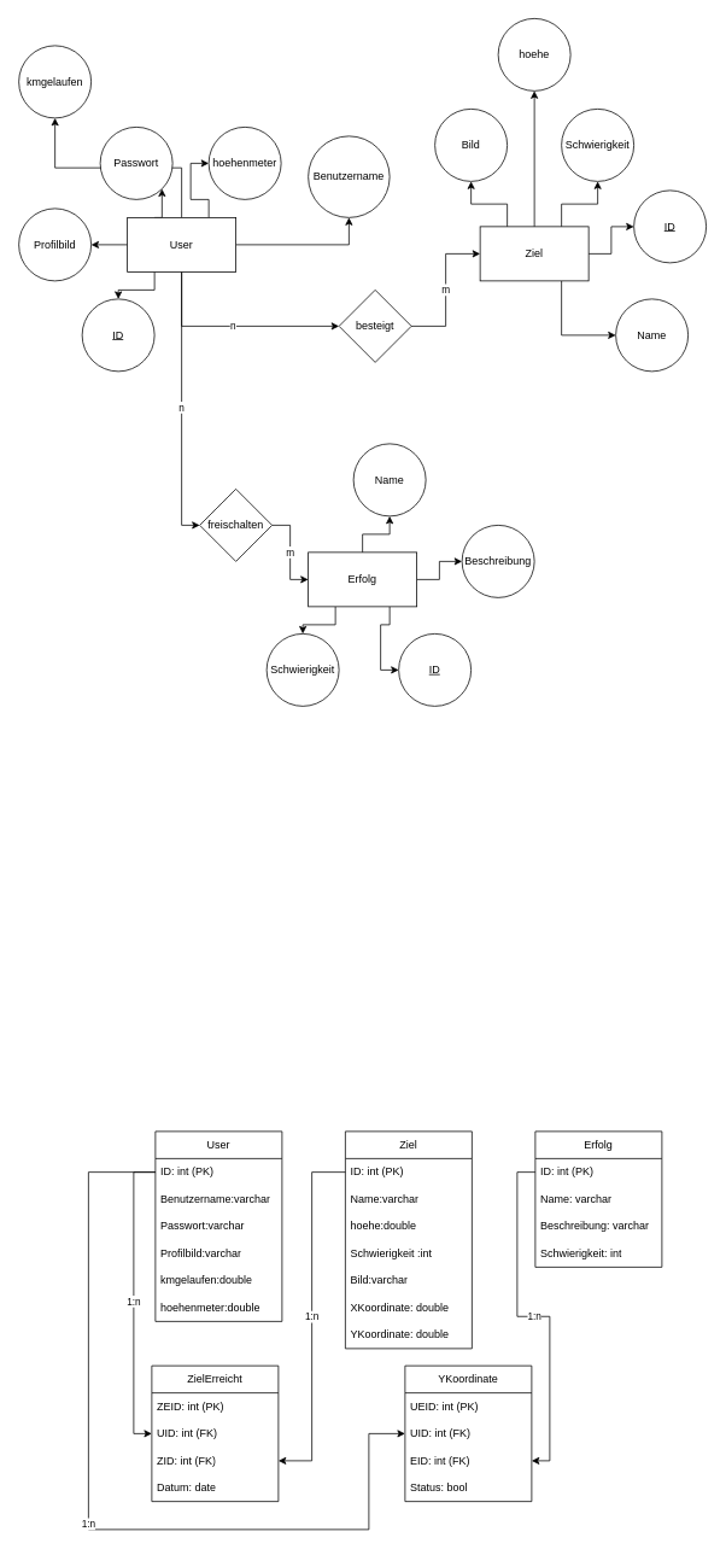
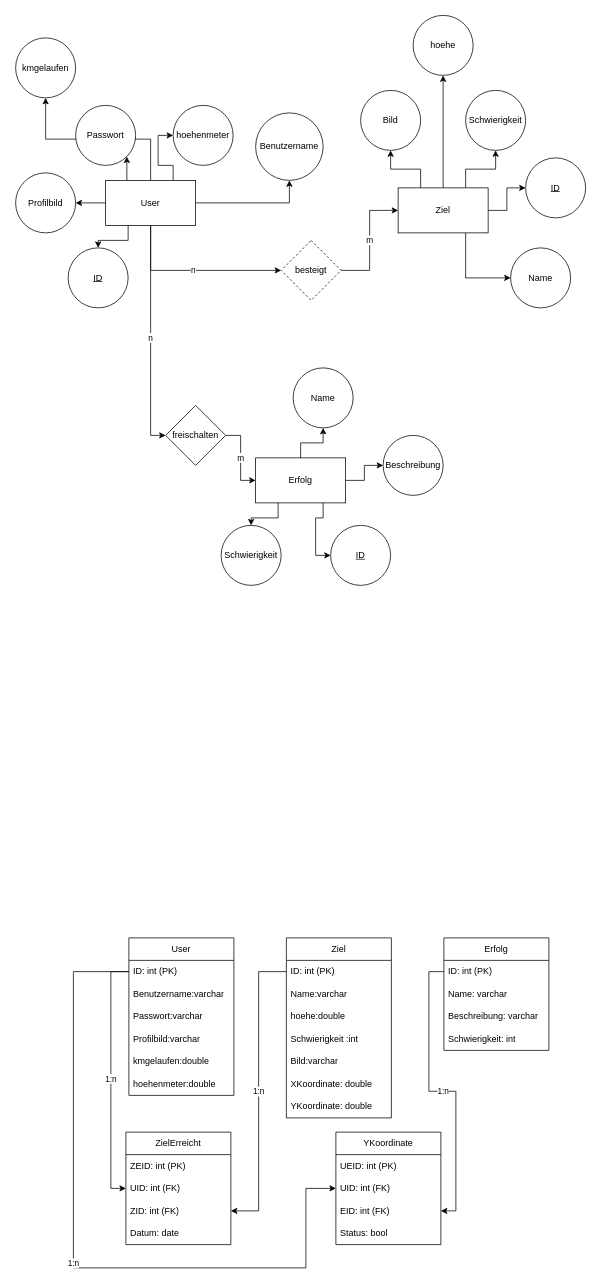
  <mxCell id="0" />
  <mxCell id="1" parent="0" />
  <mxCell id="2" style="edgeStyle=orthogonalEdgeStyle;rounded=0;orthogonalLoop=1;jettySize=auto;html=1;exitX=0.5;exitY=0;exitDx=0;exitDy=0;entryX=0.5;entryY=1;entryDx=0;entryDy=0;" parent="1" source="10" target="15" edge="1"><mxGeometry relative="1" as="geometry" /></mxCell>
  <mxCell id="3" style="edgeStyle=orthogonalEdgeStyle;rounded=0;orthogonalLoop=1;jettySize=auto;html=1;exitX=0.75;exitY=0;exitDx=0;exitDy=0;entryX=0;entryY=0.5;entryDx=0;entryDy=0;" parent="1" source="10" target="16" edge="1"><mxGeometry relative="1" as="geometry" /></mxCell>
  <mxCell id="4" style="edgeStyle=orthogonalEdgeStyle;rounded=0;orthogonalLoop=1;jettySize=auto;html=1;exitX=1;exitY=0.5;exitDx=0;exitDy=0;entryX=0.5;entryY=1;entryDx=0;entryDy=0;" parent="1" source="10" target="12" edge="1"><mxGeometry relative="1" as="geometry" /></mxCell>
  <mxCell id="5" style="edgeStyle=orthogonalEdgeStyle;rounded=0;orthogonalLoop=1;jettySize=auto;html=1;exitX=0.25;exitY=0;exitDx=0;exitDy=0;entryX=1;entryY=1;entryDx=0;entryDy=0;" parent="1" source="10" target="13" edge="1"><mxGeometry relative="1" as="geometry" /></mxCell>
  <mxCell id="6" style="edgeStyle=orthogonalEdgeStyle;rounded=0;orthogonalLoop=1;jettySize=auto;html=1;exitX=0;exitY=0.5;exitDx=0;exitDy=0;entryX=1;entryY=0.5;entryDx=0;entryDy=0;" parent="1" source="10" target="14" edge="1"><mxGeometry relative="1" as="geometry" /></mxCell>
  <mxCell id="7" style="edgeStyle=orthogonalEdgeStyle;rounded=0;orthogonalLoop=1;jettySize=auto;html=1;exitX=0.25;exitY=1;exitDx=0;exitDy=0;entryX=0.5;entryY=0;entryDx=0;entryDy=0;" parent="1" source="10" target="11" edge="1"><mxGeometry relative="1" as="geometry" /></mxCell>
  <mxCell id="8" value="n" style="edgeStyle=orthogonalEdgeStyle;rounded=0;orthogonalLoop=1;jettySize=auto;html=1;exitX=0.5;exitY=1;exitDx=0;exitDy=0;entryX=0;entryY=0.5;entryDx=0;entryDy=0;" parent="1" source="10" target="37" edge="1"><mxGeometry relative="1" as="geometry" /></mxCell>
  <mxCell id="9" value="n" style="edgeStyle=orthogonalEdgeStyle;rounded=0;orthogonalLoop=1;jettySize=auto;html=1;exitX=0.5;exitY=1;exitDx=0;exitDy=0;entryX=0;entryY=0.5;entryDx=0;entryDy=0;" parent="1" source="10" target="39" edge="1"><mxGeometry relative="1" as="geometry" /></mxCell>
  <mxCell id="10" value="User" style="rounded=0;whiteSpace=wrap;html=1;" parent="1" vertex="1"><mxGeometry x="140" y="240" width="120" height="60" as="geometry" /></mxCell>
  <mxCell id="11" value="&lt;u&gt;ID&lt;/u&gt;" style="ellipse;whiteSpace=wrap;html=1;aspect=fixed;" parent="1" vertex="1"><mxGeometry x="90" y="330" width="80" height="80" as="geometry" /></mxCell>
  <mxCell id="12" value="Benutzername" style="ellipse;whiteSpace=wrap;html=1;aspect=fixed;" parent="1" vertex="1"><mxGeometry x="340" y="150" width="90" height="90" as="geometry" /></mxCell>
- <mxCell id="13" value="Passwort" style="ellipse;whiteSpace=wrap;html=1;aspect=fixed;" parent="1" vertex="1"><mxGeometry x="110" y="140" width="80" height="80" as="geometry" /></mxCell>
+ <mxCell id="13" value="Passwort" style="ellipse;whiteSpace=wrap;html=1;aspect=fixed;" parent="1" vertex="1"><mxGeometry x="100" y="140" width="80" height="80" as="geometry" /></mxCell>
  <mxCell id="14" value="Profilbild" style="ellipse;whiteSpace=wrap;html=1;aspect=fixed;" parent="1" vertex="1"><mxGeometry x="20" y="230" width="80" height="80" as="geometry" /></mxCell>
  <mxCell id="15" value="kmgelaufen" style="ellipse;whiteSpace=wrap;html=1;aspect=fixed;" parent="1" vertex="1"><mxGeometry x="20" y="50" width="80" height="80" as="geometry" /></mxCell>
  <mxCell id="16" value="hoehenmeter" style="ellipse;whiteSpace=wrap;html=1;aspect=fixed;" parent="1" vertex="1"><mxGeometry x="230" y="140" width="80" height="80" as="geometry" /></mxCell>
  <mxCell id="17" style="edgeStyle=orthogonalEdgeStyle;rounded=0;orthogonalLoop=1;jettySize=auto;html=1;exitX=0.5;exitY=0;exitDx=0;exitDy=0;entryX=0.5;entryY=1;entryDx=0;entryDy=0;" parent="1" source="22" target="25" edge="1"><mxGeometry relative="1" as="geometry" /></mxCell>
  <mxCell id="18" style="edgeStyle=orthogonalEdgeStyle;rounded=0;orthogonalLoop=1;jettySize=auto;html=1;exitX=0.25;exitY=0;exitDx=0;exitDy=0;entryX=0.5;entryY=1;entryDx=0;entryDy=0;" parent="1" source="22" target="26" edge="1"><mxGeometry relative="1" as="geometry" /></mxCell>
  <mxCell id="19" style="edgeStyle=orthogonalEdgeStyle;rounded=0;orthogonalLoop=1;jettySize=auto;html=1;exitX=0.75;exitY=0;exitDx=0;exitDy=0;entryX=0.5;entryY=1;entryDx=0;entryDy=0;" parent="1" source="22" target="27" edge="1"><mxGeometry relative="1" as="geometry" /></mxCell>
  <mxCell id="20" style="edgeStyle=orthogonalEdgeStyle;rounded=0;orthogonalLoop=1;jettySize=auto;html=1;exitX=1;exitY=0.5;exitDx=0;exitDy=0;entryX=0;entryY=0.5;entryDx=0;entryDy=0;" parent="1" source="22" target="23" edge="1"><mxGeometry relative="1" as="geometry" /></mxCell>
  <mxCell id="21" style="edgeStyle=orthogonalEdgeStyle;rounded=0;orthogonalLoop=1;jettySize=auto;html=1;exitX=0.75;exitY=1;exitDx=0;exitDy=0;entryX=0;entryY=0.5;entryDx=0;entryDy=0;" parent="1" source="22" target="24" edge="1"><mxGeometry relative="1" as="geometry" /></mxCell>
  <mxCell id="22" value="Ziel" style="rounded=0;whiteSpace=wrap;html=1;" parent="1" vertex="1"><mxGeometry x="530" y="250" width="120" height="60" as="geometry" /></mxCell>
  <mxCell id="23" value="&lt;u&gt;ID&lt;/u&gt;" style="ellipse;whiteSpace=wrap;html=1;aspect=fixed;" parent="1" vertex="1"><mxGeometry x="700" y="210" width="80" height="80" as="geometry" /></mxCell>
  <mxCell id="24" value="Name" style="ellipse;whiteSpace=wrap;html=1;aspect=fixed;" parent="1" vertex="1"><mxGeometry x="680" y="330" width="80" height="80" as="geometry" /></mxCell>
  <mxCell id="25" value="hoehe" style="ellipse;whiteSpace=wrap;html=1;aspect=fixed;" parent="1" vertex="1"><mxGeometry x="550" y="20" width="80" height="80" as="geometry" /></mxCell>
  <mxCell id="26" value="Bild" style="ellipse;whiteSpace=wrap;html=1;aspect=fixed;" parent="1" vertex="1"><mxGeometry x="480" y="120" width="80" height="80" as="geometry" /></mxCell>
  <mxCell id="27" value="Schwierigkeit" style="ellipse;whiteSpace=wrap;html=1;aspect=fixed;" parent="1" vertex="1"><mxGeometry x="620" y="120" width="80" height="80" as="geometry" /></mxCell>
  <mxCell id="28" style="edgeStyle=orthogonalEdgeStyle;rounded=0;orthogonalLoop=1;jettySize=auto;html=1;exitX=0.5;exitY=0;exitDx=0;exitDy=0;entryX=0.5;entryY=1;entryDx=0;entryDy=0;" parent="1" source="32" target="34" edge="1"><mxGeometry relative="1" as="geometry" /></mxCell>
  <mxCell id="29" style="edgeStyle=orthogonalEdgeStyle;rounded=0;orthogonalLoop=1;jettySize=auto;html=1;exitX=1;exitY=0.5;exitDx=0;exitDy=0;entryX=0;entryY=0.5;entryDx=0;entryDy=0;" parent="1" source="32" target="35" edge="1"><mxGeometry relative="1" as="geometry" /></mxCell>
  <mxCell id="30" style="edgeStyle=orthogonalEdgeStyle;rounded=0;orthogonalLoop=1;jettySize=auto;html=1;exitX=0.75;exitY=1;exitDx=0;exitDy=0;entryX=0;entryY=0.5;entryDx=0;entryDy=0;" parent="1" source="32" target="33" edge="1"><mxGeometry relative="1" as="geometry" /></mxCell>
  <mxCell id="31" style="edgeStyle=orthogonalEdgeStyle;rounded=0;orthogonalLoop=1;jettySize=auto;html=1;exitX=0.25;exitY=1;exitDx=0;exitDy=0;entryX=0.5;entryY=0;entryDx=0;entryDy=0;" parent="1" source="32" target="74" edge="1"><mxGeometry relative="1" as="geometry" /></mxCell>
  <mxCell id="32" value="Erfolg" style="rounded=0;whiteSpace=wrap;html=1;" parent="1" vertex="1"><mxGeometry x="340" y="610" width="120" height="60" as="geometry" /></mxCell>
  <mxCell id="33" value="&lt;u&gt;ID&lt;/u&gt;" style="ellipse;whiteSpace=wrap;html=1;aspect=fixed;" parent="1" vertex="1"><mxGeometry x="440" y="700" width="80" height="80" as="geometry" /></mxCell>
  <mxCell id="34" value="Name" style="ellipse;whiteSpace=wrap;html=1;aspect=fixed;" parent="1" vertex="1"><mxGeometry x="390" y="490" width="80" height="80" as="geometry" /></mxCell>
  <mxCell id="35" value="Beschreibung" style="ellipse;whiteSpace=wrap;html=1;aspect=fixed;" parent="1" vertex="1"><mxGeometry x="510" y="580" width="80" height="80" as="geometry" /></mxCell>
  <mxCell id="36" value="m" style="edgeStyle=orthogonalEdgeStyle;rounded=0;orthogonalLoop=1;jettySize=auto;html=1;exitX=1;exitY=0.5;exitDx=0;exitDy=0;entryX=0;entryY=0.5;entryDx=0;entryDy=0;" parent="1" source="37" target="22" edge="1"><mxGeometry relative="1" as="geometry" /></mxCell>
- <mxCell id="37" value="besteigt" style="rhombus;whiteSpace=wrap;html=1;" parent="1" vertex="1"><mxGeometry x="374" y="320" width="80" height="80" as="geometry" /></mxCell>
+ <mxCell id="37" value="besteigt" style="rhombus;whiteSpace=wrap;html=1;dashed=1;" parent="1" vertex="1"><mxGeometry x="374" y="320" width="80" height="80" as="geometry" /></mxCell>
  <mxCell id="38" value="m" style="edgeStyle=orthogonalEdgeStyle;rounded=0;orthogonalLoop=1;jettySize=auto;html=1;exitX=1;exitY=0.5;exitDx=0;exitDy=0;entryX=0;entryY=0.5;entryDx=0;entryDy=0;" parent="1" source="39" target="32" edge="1"><mxGeometry relative="1" as="geometry" /></mxCell>
  <mxCell id="39" value="freischalten" style="rhombus;whiteSpace=wrap;html=1;" parent="1" vertex="1"><mxGeometry x="220" y="540" width="80" height="80" as="geometry" /></mxCell>
  <mxCell id="40" value="User" style="swimlane;fontStyle=0;childLayout=stackLayout;horizontal=1;startSize=30;horizontalStack=0;resizeParent=1;resizeParentMax=0;resizeLast=0;collapsible=1;marginBottom=0;whiteSpace=wrap;html=1;" parent="1" vertex="1"><mxGeometry x="171" y="1250" width="140" height="210" as="geometry" /></mxCell>
  <mxCell id="41" value="ID: int (PK)" style="text;strokeColor=none;fillColor=none;align=left;verticalAlign=middle;spacingLeft=4;spacingRight=4;overflow=hidden;points=[[0,0.5],[1,0.5]];portConstraint=eastwest;rotatable=0;whiteSpace=wrap;html=1;" parent="40" vertex="1"><mxGeometry y="30" width="140" height="30" as="geometry" /></mxCell>
  <mxCell id="42" value="Benutzername:varchar" style="text;strokeColor=none;fillColor=none;align=left;verticalAlign=middle;spacingLeft=4;spacingRight=4;overflow=hidden;points=[[0,0.5],[1,0.5]];portConstraint=eastwest;rotatable=0;whiteSpace=wrap;html=1;" parent="40" vertex="1"><mxGeometry y="60" width="140" height="30" as="geometry" /></mxCell>
  <mxCell id="43" value="Passwort:varchar" style="text;strokeColor=none;fillColor=none;align=left;verticalAlign=middle;spacingLeft=4;spacingRight=4;overflow=hidden;points=[[0,0.5],[1,0.5]];portConstraint=eastwest;rotatable=0;whiteSpace=wrap;html=1;" parent="40" vertex="1"><mxGeometry y="90" width="140" height="30" as="geometry" /></mxCell>
  <mxCell id="44" value="Profilbild:varchar" style="text;strokeColor=none;fillColor=none;align=left;verticalAlign=middle;spacingLeft=4;spacingRight=4;overflow=hidden;points=[[0,0.5],[1,0.5]];portConstraint=eastwest;rotatable=0;whiteSpace=wrap;html=1;" parent="40" vertex="1"><mxGeometry y="120" width="140" height="30" as="geometry" /></mxCell>
  <mxCell id="45" value="kmgelaufen:double" style="text;strokeColor=none;fillColor=none;align=left;verticalAlign=middle;spacingLeft=4;spacingRight=4;overflow=hidden;points=[[0,0.5],[1,0.5]];portConstraint=eastwest;rotatable=0;whiteSpace=wrap;html=1;" parent="40" vertex="1"><mxGeometry y="150" width="140" height="30" as="geometry" /></mxCell>
  <mxCell id="46" value="hoehenmeter:double" style="text;strokeColor=none;fillColor=none;align=left;verticalAlign=middle;spacingLeft=4;spacingRight=4;overflow=hidden;points=[[0,0.5],[1,0.5]];portConstraint=eastwest;rotatable=0;whiteSpace=wrap;html=1;" parent="40" vertex="1"><mxGeometry y="180" width="140" height="30" as="geometry" /></mxCell>
  <mxCell id="47" value="Ziel" style="swimlane;fontStyle=0;childLayout=stackLayout;horizontal=1;startSize=30;horizontalStack=0;resizeParent=1;resizeParentMax=0;resizeLast=0;collapsible=1;marginBottom=0;whiteSpace=wrap;html=1;" parent="1" vertex="1"><mxGeometry x="381" y="1250" width="140" height="240" as="geometry" /></mxCell>
  <mxCell id="48" value="ID: int (PK)" style="text;strokeColor=none;fillColor=none;align=left;verticalAlign=middle;spacingLeft=4;spacingRight=4;overflow=hidden;points=[[0,0.5],[1,0.5]];portConstraint=eastwest;rotatable=0;whiteSpace=wrap;html=1;" parent="47" vertex="1"><mxGeometry y="30" width="140" height="30" as="geometry" /></mxCell>
  <mxCell id="49" value="Name:varchar" style="text;strokeColor=none;fillColor=none;align=left;verticalAlign=middle;spacingLeft=4;spacingRight=4;overflow=hidden;points=[[0,0.5],[1,0.5]];portConstraint=eastwest;rotatable=0;whiteSpace=wrap;html=1;" parent="47" vertex="1"><mxGeometry y="60" width="140" height="30" as="geometry" /></mxCell>
  <mxCell id="50" value="hoehe:double" style="text;strokeColor=none;fillColor=none;align=left;verticalAlign=middle;spacingLeft=4;spacingRight=4;overflow=hidden;points=[[0,0.5],[1,0.5]];portConstraint=eastwest;rotatable=0;whiteSpace=wrap;html=1;" parent="47" vertex="1"><mxGeometry y="90" width="140" height="30" as="geometry" /></mxCell>
  <mxCell id="51" value="Schwierigkeit :int" style="text;strokeColor=none;fillColor=none;align=left;verticalAlign=middle;spacingLeft=4;spacingRight=4;overflow=hidden;points=[[0,0.5],[1,0.5]];portConstraint=eastwest;rotatable=0;whiteSpace=wrap;html=1;" parent="47" vertex="1"><mxGeometry y="120" width="140" height="30" as="geometry" /></mxCell>
  <mxCell id="52" value="Bild:varchar" style="text;strokeColor=none;fillColor=none;align=left;verticalAlign=middle;spacingLeft=4;spacingRight=4;overflow=hidden;points=[[0,0.5],[1,0.5]];portConstraint=eastwest;rotatable=0;whiteSpace=wrap;html=1;" parent="47" vertex="1"><mxGeometry y="150" width="140" height="30" as="geometry" /></mxCell>
  <mxCell id="53" value="XKoordinate: double" style="text;strokeColor=none;fillColor=none;align=left;verticalAlign=middle;spacingLeft=4;spacingRight=4;overflow=hidden;points=[[0,0.5],[1,0.5]];portConstraint=eastwest;rotatable=0;whiteSpace=wrap;html=1;" vertex="1" parent="47"><mxGeometry y="180" width="140" height="30" as="geometry" /></mxCell>
  <mxCell id="54" value="YKoordinate: double" style="text;strokeColor=none;fillColor=none;align=left;verticalAlign=middle;spacingLeft=4;spacingRight=4;overflow=hidden;points=[[0,0.5],[1,0.5]];portConstraint=eastwest;rotatable=0;whiteSpace=wrap;html=1;" vertex="1" parent="47"><mxGeometry y="210" width="140" height="30" as="geometry" /></mxCell>
  <mxCell id="55" value="Erfolg" style="swimlane;fontStyle=0;childLayout=stackLayout;horizontal=1;startSize=30;horizontalStack=0;resizeParent=1;resizeParentMax=0;resizeLast=0;collapsible=1;marginBottom=0;whiteSpace=wrap;html=1;" parent="1" vertex="1"><mxGeometry x="591" y="1250" width="140" height="150" as="geometry" /></mxCell>
  <mxCell id="56" value="ID: int (PK)" style="text;strokeColor=none;fillColor=none;align=left;verticalAlign=middle;spacingLeft=4;spacingRight=4;overflow=hidden;points=[[0,0.5],[1,0.5]];portConstraint=eastwest;rotatable=0;whiteSpace=wrap;html=1;" parent="55" vertex="1"><mxGeometry y="30" width="140" height="30" as="geometry" /></mxCell>
  <mxCell id="57" value="Name: varchar" style="text;strokeColor=none;fillColor=none;align=left;verticalAlign=middle;spacingLeft=4;spacingRight=4;overflow=hidden;points=[[0,0.5],[1,0.5]];portConstraint=eastwest;rotatable=0;whiteSpace=wrap;html=1;" parent="55" vertex="1"><mxGeometry y="60" width="140" height="30" as="geometry" /></mxCell>
  <mxCell id="58" value="Beschreibung: varchar" style="text;strokeColor=none;fillColor=none;align=left;verticalAlign=middle;spacingLeft=4;spacingRight=4;overflow=hidden;points=[[0,0.5],[1,0.5]];portConstraint=eastwest;rotatable=0;whiteSpace=wrap;html=1;" parent="55" vertex="1"><mxGeometry y="90" width="140" height="30" as="geometry" /></mxCell>
  <mxCell id="59" value="Schwierigkeit: int" style="text;strokeColor=none;fillColor=none;align=left;verticalAlign=middle;spacingLeft=4;spacingRight=4;overflow=hidden;points=[[0,0.5],[1,0.5]];portConstraint=eastwest;rotatable=0;whiteSpace=wrap;html=1;" parent="55" vertex="1"><mxGeometry y="120" width="140" height="30" as="geometry" /></mxCell>
  <mxCell id="60" value="ZielErreicht" style="swimlane;fontStyle=0;childLayout=stackLayout;horizontal=1;startSize=30;horizontalStack=0;resizeParent=1;resizeParentMax=0;resizeLast=0;collapsible=1;marginBottom=0;whiteSpace=wrap;html=1;" parent="1" vertex="1"><mxGeometry x="167" y="1509" width="140" height="150" as="geometry" /></mxCell>
  <mxCell id="61" value="ZEID: int (PK)" style="text;strokeColor=none;fillColor=none;align=left;verticalAlign=middle;spacingLeft=4;spacingRight=4;overflow=hidden;points=[[0,0.5],[1,0.5]];portConstraint=eastwest;rotatable=0;whiteSpace=wrap;html=1;" parent="60" vertex="1"><mxGeometry y="30" width="140" height="30" as="geometry" /></mxCell>
  <mxCell id="62" value="UID: int (FK)" style="text;strokeColor=none;fillColor=none;align=left;verticalAlign=middle;spacingLeft=4;spacingRight=4;overflow=hidden;points=[[0,0.5],[1,0.5]];portConstraint=eastwest;rotatable=0;whiteSpace=wrap;html=1;" parent="60" vertex="1"><mxGeometry y="60" width="140" height="30" as="geometry" /></mxCell>
  <mxCell id="63" value="ZID: int (FK)" style="text;strokeColor=none;fillColor=none;align=left;verticalAlign=middle;spacingLeft=4;spacingRight=4;overflow=hidden;points=[[0,0.5],[1,0.5]];portConstraint=eastwest;rotatable=0;whiteSpace=wrap;html=1;" parent="60" vertex="1"><mxGeometry y="90" width="140" height="30" as="geometry" /></mxCell>
  <mxCell id="64" value="Datum: date" style="text;strokeColor=none;fillColor=none;align=left;verticalAlign=middle;spacingLeft=4;spacingRight=4;overflow=hidden;points=[[0,0.5],[1,0.5]];portConstraint=eastwest;rotatable=0;whiteSpace=wrap;html=1;" parent="60" vertex="1"><mxGeometry y="120" width="140" height="30" as="geometry" /></mxCell>
  <mxCell id="65" value="1:n" style="edgeStyle=orthogonalEdgeStyle;rounded=0;orthogonalLoop=1;jettySize=auto;html=1;exitX=0;exitY=0.5;exitDx=0;exitDy=0;entryX=0;entryY=0.5;entryDx=0;entryDy=0;" parent="1" source="41" target="62" edge="1"><mxGeometry relative="1" as="geometry" /></mxCell>
  <mxCell id="66" value="1:n" style="edgeStyle=orthogonalEdgeStyle;rounded=0;orthogonalLoop=1;jettySize=auto;html=1;exitX=0;exitY=0.5;exitDx=0;exitDy=0;entryX=1;entryY=0.5;entryDx=0;entryDy=0;" parent="1" source="48" target="63" edge="1"><mxGeometry relative="1" as="geometry" /></mxCell>
  <mxCell id="67" value="YKoordinate" style="swimlane;fontStyle=0;childLayout=stackLayout;horizontal=1;startSize=30;horizontalStack=0;resizeParent=1;resizeParentMax=0;resizeLast=0;collapsible=1;marginBottom=0;whiteSpace=wrap;html=1;" parent="1" vertex="1"><mxGeometry x="447" y="1509" width="140" height="150" as="geometry" /></mxCell>
  <mxCell id="68" value="UEID: int (PK)" style="text;strokeColor=none;fillColor=none;align=left;verticalAlign=middle;spacingLeft=4;spacingRight=4;overflow=hidden;points=[[0,0.5],[1,0.5]];portConstraint=eastwest;rotatable=0;whiteSpace=wrap;html=1;" parent="67" vertex="1"><mxGeometry y="30" width="140" height="30" as="geometry" /></mxCell>
  <mxCell id="69" value="UID: int (FK)" style="text;strokeColor=none;fillColor=none;align=left;verticalAlign=middle;spacingLeft=4;spacingRight=4;overflow=hidden;points=[[0,0.5],[1,0.5]];portConstraint=eastwest;rotatable=0;whiteSpace=wrap;html=1;" parent="67" vertex="1"><mxGeometry y="60" width="140" height="30" as="geometry" /></mxCell>
  <mxCell id="70" value="EID: int (FK)" style="text;strokeColor=none;fillColor=none;align=left;verticalAlign=middle;spacingLeft=4;spacingRight=4;overflow=hidden;points=[[0,0.5],[1,0.5]];portConstraint=eastwest;rotatable=0;whiteSpace=wrap;html=1;" parent="67" vertex="1"><mxGeometry y="90" width="140" height="30" as="geometry" /></mxCell>
  <mxCell id="71" value="Status: bool" style="text;strokeColor=none;fillColor=none;align=left;verticalAlign=middle;spacingLeft=4;spacingRight=4;overflow=hidden;points=[[0,0.5],[1,0.5]];portConstraint=eastwest;rotatable=0;whiteSpace=wrap;html=1;" parent="67" vertex="1"><mxGeometry y="120" width="140" height="30" as="geometry" /></mxCell>
  <mxCell id="72" value="1:n" style="edgeStyle=orthogonalEdgeStyle;rounded=0;orthogonalLoop=1;jettySize=auto;html=1;exitX=0;exitY=0.5;exitDx=0;exitDy=0;entryX=1;entryY=0.5;entryDx=0;entryDy=0;" parent="1" source="56" target="70" edge="1"><mxGeometry relative="1" as="geometry" /></mxCell>
  <mxCell id="73" value="1:n" style="edgeStyle=orthogonalEdgeStyle;rounded=0;orthogonalLoop=1;jettySize=auto;html=1;exitX=0;exitY=0.5;exitDx=0;exitDy=0;entryX=0;entryY=0.5;entryDx=0;entryDy=0;" parent="1" source="41" target="69" edge="1"><mxGeometry relative="1" as="geometry"><Array as="points"><mxPoint x="97" y="1295" /><mxPoint x="97" y="1690" /><mxPoint x="407" y="1690" /><mxPoint x="407" y="1584" /></Array></mxGeometry></mxCell>
  <mxCell id="74" value="Schwierigkeit" style="ellipse;whiteSpace=wrap;html=1;aspect=fixed;" parent="1" vertex="1"><mxGeometry x="294" y="700" width="80" height="80" as="geometry" /></mxCell>
